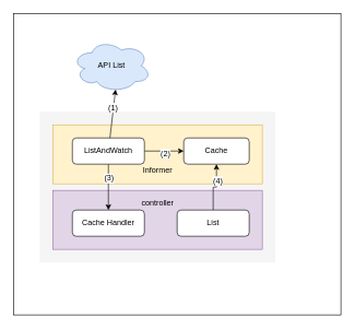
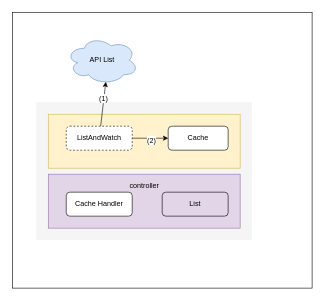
  <mxCell id="0" />
  <mxCell id="1" parent="0" />
  <mxCell id="2" value="" style="rounded=0;whiteSpace=wrap;html=1;" vertex="1" parent="1"><mxGeometry x="20" y="20" width="500" height="460" as="geometry" /></mxCell>
  <mxCell id="3" value="" style="rounded=0;whiteSpace=wrap;html=1;fillColor=#f5f5f5;strokeColor=none;fontColor=#333333;" vertex="1" parent="1"><mxGeometry x="60" y="170" width="360" height="230" as="geometry" /></mxCell>
  <mxCell id="4" value="" style="rounded=0;whiteSpace=wrap;html=1;fillColor=#e1d5e7;strokeColor=#9673a6;" vertex="1" parent="1"><mxGeometry x="80" y="290" width="320" height="90" as="geometry" /></mxCell>
  <mxCell id="5" value="" style="rounded=0;whiteSpace=wrap;html=1;fillColor=#fff2cc;strokeColor=#d6b656;" vertex="1" parent="1"><mxGeometry x="80" y="190" width="320" height="90" as="geometry" /></mxCell>
  <mxCell id="6" style="edgeStyle=orthogonalEdgeStyle;rounded=0;orthogonalLoop=1;jettySize=auto;html=1;exitX=1;exitY=0.5;exitDx=0;exitDy=0;entryX=0;entryY=0.5;entryDx=0;entryDy=0;" edge="1" parent="1" source="10" target="12"><mxGeometry relative="1" as="geometry" /></mxCell>
  <mxCell id="7" value="(2)" style="text;html=1;resizable=0;points=[];align=center;verticalAlign=middle;labelBackgroundColor=#ffffff;" vertex="1" connectable="0" parent="6"><mxGeometry x="0.047" y="-3" relative="1" as="geometry"><mxPoint as="offset" /></mxGeometry></mxCell>
- <mxCell id="8" style="edgeStyle=orthogonalEdgeStyle;rounded=0;orthogonalLoop=1;jettySize=auto;html=1;exitX=0.5;exitY=1;exitDx=0;exitDy=0;entryX=0.5;entryY=0;entryDx=0;entryDy=0;" edge="1" parent="1" source="10" target="13"><mxGeometry relative="1" as="geometry" /></mxCell>
- <mxCell id="9" value="(3)" style="text;html=1;resizable=0;points=[];align=center;verticalAlign=middle;labelBackgroundColor=#ffffff;" vertex="1" connectable="0" parent="8"><mxGeometry x="-0.404" relative="1" as="geometry"><mxPoint as="offset" /></mxGeometry></mxCell>
- <mxCell id="10" value="ListAndWatch" style="rounded=1;whiteSpace=wrap;html=1;" vertex="1" parent="1"><mxGeometry x="110" y="210" width="110" height="40" as="geometry" /></mxCell>
+ <mxCell id="10" value="ListAndWatch" style="rounded=1;whiteSpace=wrap;html=1;dashed=1;" vertex="1" parent="1"><mxGeometry x="110" y="210" width="110" height="40" as="geometry" /></mxCell>
  <mxCell id="11" value="API List" style="ellipse;shape=cloud;whiteSpace=wrap;html=1;fillColor=#dae8fc;strokeColor=#6c8ebf;" vertex="1" parent="1"><mxGeometry x="110" y="60" width="120" height="80" as="geometry" /></mxCell>
  <mxCell id="12" value="Cache" style="rounded=1;whiteSpace=wrap;html=1;" vertex="1" parent="1"><mxGeometry x="280" y="210" width="100" height="40" as="geometry" /></mxCell>
  <mxCell id="13" value="Cache Handler" style="rounded=1;whiteSpace=wrap;html=1;" vertex="1" parent="1"><mxGeometry x="110" y="320" width="110" height="40" as="geometry" /></mxCell>
- <mxCell id="14" style="edgeStyle=orthogonalEdgeStyle;rounded=0;orthogonalLoop=1;jettySize=auto;html=1;exitX=0.5;exitY=0;exitDx=0;exitDy=0;entryX=0.5;entryY=1;entryDx=0;entryDy=0;" edge="1" parent="1" source="16" target="12"><mxGeometry relative="1" as="geometry" /></mxCell>
- <mxCell id="15" value="(4)" style="text;html=1;resizable=0;points=[];align=center;verticalAlign=middle;labelBackgroundColor=#ffffff;" vertex="1" connectable="0" parent="14"><mxGeometry x="0.337" y="-1" relative="1" as="geometry"><mxPoint as="offset" /></mxGeometry></mxCell>
- <mxCell id="16" value="List" style="rounded=1;whiteSpace=wrap;html=1;" vertex="1" parent="1"><mxGeometry x="270" y="320" width="110" height="40" as="geometry" /></mxCell>
+ <mxCell id="16" value="List" style="rounded=1;whiteSpace=wrap;html=1;fillColor=#e1d5e7;" vertex="1" parent="1"><mxGeometry x="270" y="320" width="110" height="40" as="geometry" /></mxCell>
  <mxCell id="17" value="" style="endArrow=classic;html=1;entryX=0.55;entryY=0.95;entryDx=0;entryDy=0;entryPerimeter=0;" edge="1" parent="1" source="10" target="11"><mxGeometry width="50" height="50" relative="1" as="geometry"><mxPoint x="60" y="500" as="sourcePoint" /><mxPoint x="110" y="450" as="targetPoint" /></mxGeometry></mxCell>
  <mxCell id="18" value="(1)" style="text;html=1;resizable=0;points=[];align=center;verticalAlign=middle;labelBackgroundColor=#ffffff;" vertex="1" connectable="0" parent="17"><mxGeometry x="0.27" y="1" relative="1" as="geometry"><mxPoint as="offset" /></mxGeometry></mxCell>
- <mxCell id="19" value="Informer" style="text;html=1;resizable=0;autosize=1;align=center;verticalAlign=middle;points=[];fillColor=none;strokeColor=none;rounded=0;" vertex="1" parent="1"><mxGeometry x="210" y="250" width="60" height="20" as="geometry" /></mxCell>
  <mxCell id="20" value="controller" style="text;html=1;resizable=0;autosize=1;align=center;verticalAlign=middle;points=[];fillColor=none;strokeColor=none;rounded=0;" vertex="1" parent="1"><mxGeometry x="210" y="300" width="60" height="20" as="geometry" /></mxCell>
